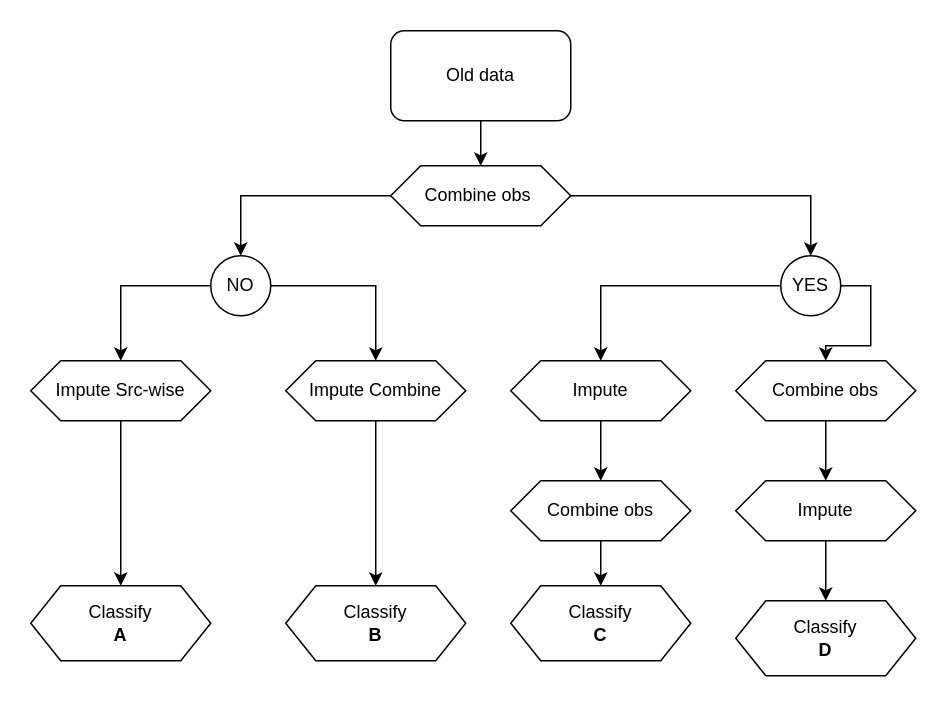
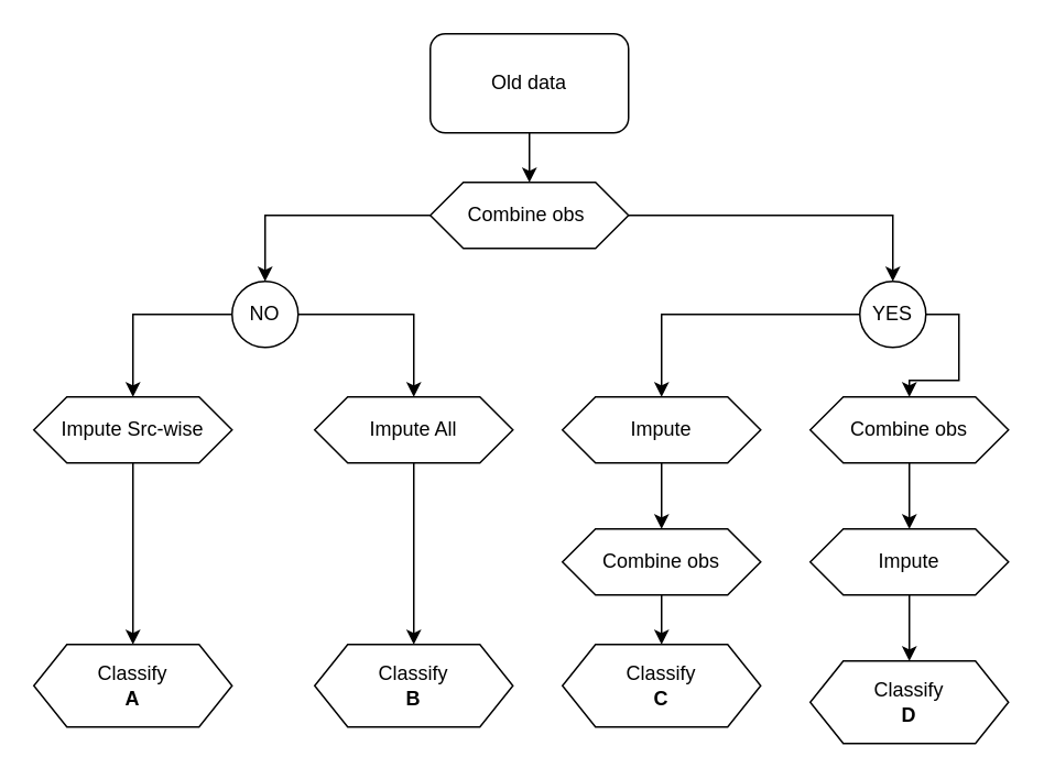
  <mxCell id="0" />
  <mxCell id="1" parent="0" />
  <mxCell id="2" style="edgeStyle=orthogonalEdgeStyle;rounded=0;orthogonalLoop=1;jettySize=auto;html=1;exitX=0.5;exitY=1;exitDx=0;exitDy=0;entryX=0.5;entryY=0;entryDx=0;entryDy=0;" edge="1" parent="1" source="3" target="6"><mxGeometry relative="1" as="geometry" /></mxCell>
  <mxCell id="3" value="Old data" style="rounded=1;whiteSpace=wrap;html=1;" vertex="1" parent="1"><mxGeometry x="260" y="20" width="120" height="60" as="geometry" /></mxCell>
  <mxCell id="4" style="edgeStyle=orthogonalEdgeStyle;orthogonalLoop=1;jettySize=auto;html=1;exitX=1;exitY=0.5;exitDx=0;exitDy=0;rounded=0;" edge="1" parent="1" source="6" target="20"><mxGeometry relative="1" as="geometry" /></mxCell>
  <mxCell id="5" style="edgeStyle=orthogonalEdgeStyle;orthogonalLoop=1;jettySize=auto;html=1;exitX=0;exitY=0.5;exitDx=0;exitDy=0;rounded=0;" edge="1" parent="1" source="6" target="23"><mxGeometry relative="1" as="geometry" /></mxCell>
  <mxCell id="6" value="Combine obs&amp;nbsp;" style="shape=hexagon;perimeter=hexagonPerimeter2;whiteSpace=wrap;html=1;fixedSize=1;" vertex="1" parent="1"><mxGeometry x="260" y="110" width="120" height="40" as="geometry" /></mxCell>
  <mxCell id="7" style="edgeStyle=orthogonalEdgeStyle;curved=1;orthogonalLoop=1;jettySize=auto;html=1;exitX=0.5;exitY=1;exitDx=0;exitDy=0;" edge="1" parent="1" source="8" target="9"><mxGeometry relative="1" as="geometry" /></mxCell>
  <mxCell id="8" value="Impute Src-wise" style="shape=hexagon;perimeter=hexagonPerimeter2;whiteSpace=wrap;html=1;fixedSize=1;" vertex="1" parent="1"><mxGeometry x="20" y="240" width="120" height="40" as="geometry" /></mxCell>
  <mxCell id="9" value="Classify&lt;br&gt;&lt;b&gt;A&lt;/b&gt;" style="shape=hexagon;perimeter=hexagonPerimeter2;whiteSpace=wrap;html=1;fixedSize=1;" vertex="1" parent="1"><mxGeometry x="20" y="390" width="120" height="50" as="geometry" /></mxCell>
  <mxCell id="10" style="edgeStyle=orthogonalEdgeStyle;curved=1;orthogonalLoop=1;jettySize=auto;html=1;exitX=0.5;exitY=1;exitDx=0;exitDy=0;" edge="1" parent="1" source="11" target="13"><mxGeometry relative="1" as="geometry" /></mxCell>
  <mxCell id="11" value="Impute" style="shape=hexagon;perimeter=hexagonPerimeter2;whiteSpace=wrap;html=1;fixedSize=1;" vertex="1" parent="1"><mxGeometry x="340" y="240" width="120" height="40" as="geometry" /></mxCell>
  <mxCell id="12" style="edgeStyle=orthogonalEdgeStyle;rounded=0;orthogonalLoop=1;jettySize=auto;html=1;exitX=0.5;exitY=1;exitDx=0;exitDy=0;" edge="1" parent="1" source="13" target="27"><mxGeometry relative="1" as="geometry" /></mxCell>
  <mxCell id="13" value="Combine obs" style="shape=hexagon;perimeter=hexagonPerimeter2;whiteSpace=wrap;html=1;fixedSize=1;" vertex="1" parent="1"><mxGeometry x="340" y="320" width="120" height="40" as="geometry" /></mxCell>
  <mxCell id="14" style="edgeStyle=orthogonalEdgeStyle;curved=1;orthogonalLoop=1;jettySize=auto;html=1;exitX=0.5;exitY=1;exitDx=0;exitDy=0;" edge="1" parent="1" source="15" target="17"><mxGeometry relative="1" as="geometry" /></mxCell>
  <mxCell id="15" value="Combine obs" style="shape=hexagon;perimeter=hexagonPerimeter2;whiteSpace=wrap;html=1;fixedSize=1;" vertex="1" parent="1"><mxGeometry x="490" y="240" width="120" height="40" as="geometry" /></mxCell>
  <mxCell id="16" style="edgeStyle=orthogonalEdgeStyle;rounded=0;orthogonalLoop=1;jettySize=auto;html=1;exitX=0.5;exitY=1;exitDx=0;exitDy=0;" edge="1" parent="1" source="17" target="28"><mxGeometry relative="1" as="geometry" /></mxCell>
  <mxCell id="17" value="Impute" style="shape=hexagon;perimeter=hexagonPerimeter2;whiteSpace=wrap;html=1;fixedSize=1;" vertex="1" parent="1"><mxGeometry x="490" y="320" width="120" height="40" as="geometry" /></mxCell>
  <mxCell id="18" style="edgeStyle=orthogonalEdgeStyle;orthogonalLoop=1;jettySize=auto;html=1;exitX=0;exitY=0.5;exitDx=0;exitDy=0;rounded=0;" edge="1" parent="1" source="20" target="11"><mxGeometry relative="1" as="geometry" /></mxCell>
  <mxCell id="19" style="edgeStyle=orthogonalEdgeStyle;orthogonalLoop=1;jettySize=auto;html=1;exitX=1;exitY=0.5;exitDx=0;exitDy=0;rounded=0;" edge="1" parent="1" source="20" target="15"><mxGeometry relative="1" as="geometry" /></mxCell>
  <mxCell id="20" value="YES" style="ellipse;whiteSpace=wrap;html=1;aspect=fixed;" vertex="1" parent="1"><mxGeometry x="520" y="170" width="40" height="40" as="geometry" /></mxCell>
  <mxCell id="21" style="edgeStyle=orthogonalEdgeStyle;orthogonalLoop=1;jettySize=auto;html=1;exitX=0;exitY=0.5;exitDx=0;exitDy=0;rounded=0;" edge="1" parent="1" source="23" target="8"><mxGeometry relative="1" as="geometry" /></mxCell>
  <mxCell id="22" style="edgeStyle=orthogonalEdgeStyle;orthogonalLoop=1;jettySize=auto;html=1;exitX=1;exitY=0.5;exitDx=0;exitDy=0;entryX=0.5;entryY=0;entryDx=0;entryDy=0;rounded=0;" edge="1" parent="1" source="23" target="25"><mxGeometry relative="1" as="geometry" /></mxCell>
  <mxCell id="23" value="NO" style="ellipse;whiteSpace=wrap;html=1;aspect=fixed;" vertex="1" parent="1"><mxGeometry x="140" y="170" width="40" height="40" as="geometry" /></mxCell>
  <mxCell id="24" style="edgeStyle=orthogonalEdgeStyle;rounded=0;orthogonalLoop=1;jettySize=auto;html=1;exitX=0.5;exitY=1;exitDx=0;exitDy=0;" edge="1" parent="1" source="25" target="26"><mxGeometry relative="1" as="geometry" /></mxCell>
- <mxCell id="25" value="Impute Combine" style="shape=hexagon;perimeter=hexagonPerimeter2;whiteSpace=wrap;html=1;fixedSize=1;" vertex="1" parent="1"><mxGeometry x="190" y="240" width="120" height="40" as="geometry" /></mxCell>
+ <mxCell id="25" value="Impute All" style="shape=hexagon;perimeter=hexagonPerimeter2;whiteSpace=wrap;html=1;fixedSize=1;" vertex="1" parent="1"><mxGeometry x="190" y="240" width="120" height="40" as="geometry" /></mxCell>
  <mxCell id="26" value="Classify&lt;br&gt;&lt;b&gt;B&lt;/b&gt;" style="shape=hexagon;perimeter=hexagonPerimeter2;whiteSpace=wrap;html=1;fixedSize=1;" vertex="1" parent="1"><mxGeometry x="190" y="390" width="120" height="50" as="geometry" /></mxCell>
  <mxCell id="27" value="Classify&lt;br&gt;&lt;b&gt;C&lt;/b&gt;" style="shape=hexagon;perimeter=hexagonPerimeter2;whiteSpace=wrap;html=1;fixedSize=1;" vertex="1" parent="1"><mxGeometry x="340" y="390" width="120" height="50" as="geometry" /></mxCell>
  <mxCell id="28" value="Classify&lt;br&gt;&lt;b&gt;D&lt;/b&gt;" style="shape=hexagon;perimeter=hexagonPerimeter2;whiteSpace=wrap;html=1;fixedSize=1;" vertex="1" parent="1"><mxGeometry x="490" y="400" width="120" height="50" as="geometry" /></mxCell>
